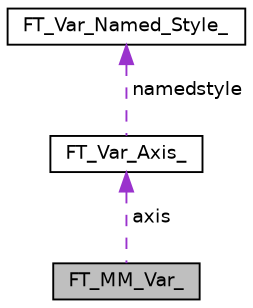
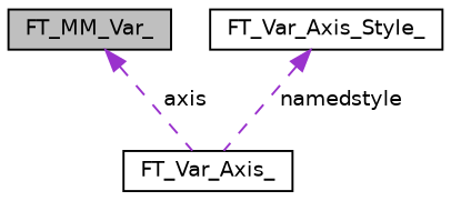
  digraph {
    node [color=black fillcolor=white fontname=Helvetica fontsize=10 shape=record style=filled]
    edge [color=darkorchid3 dir=back fontname=Helvetica fontsize=10 labelfontname=Helvetica labelfontsize=10 style=dashed]
    n1 [fillcolor=grey75 fontcolor=black height=0.2 label=FT_MM_Var_ width=0.4]
-   n2 [height=0.2 label=FT_Var_Named_Style_ width=0.4]
+   n2 [height=0.2 label=FT_Var_Axis_Style_ width=0.4]
    n3 [height=0.2 label=FT_Var_Axis_ width=0.4]
    n2 -> n3 [label=" namedstyle"]
-   n3 -> n1 [label=" axis"]
+   n1 -> n3 [label=" axis"]
  }
